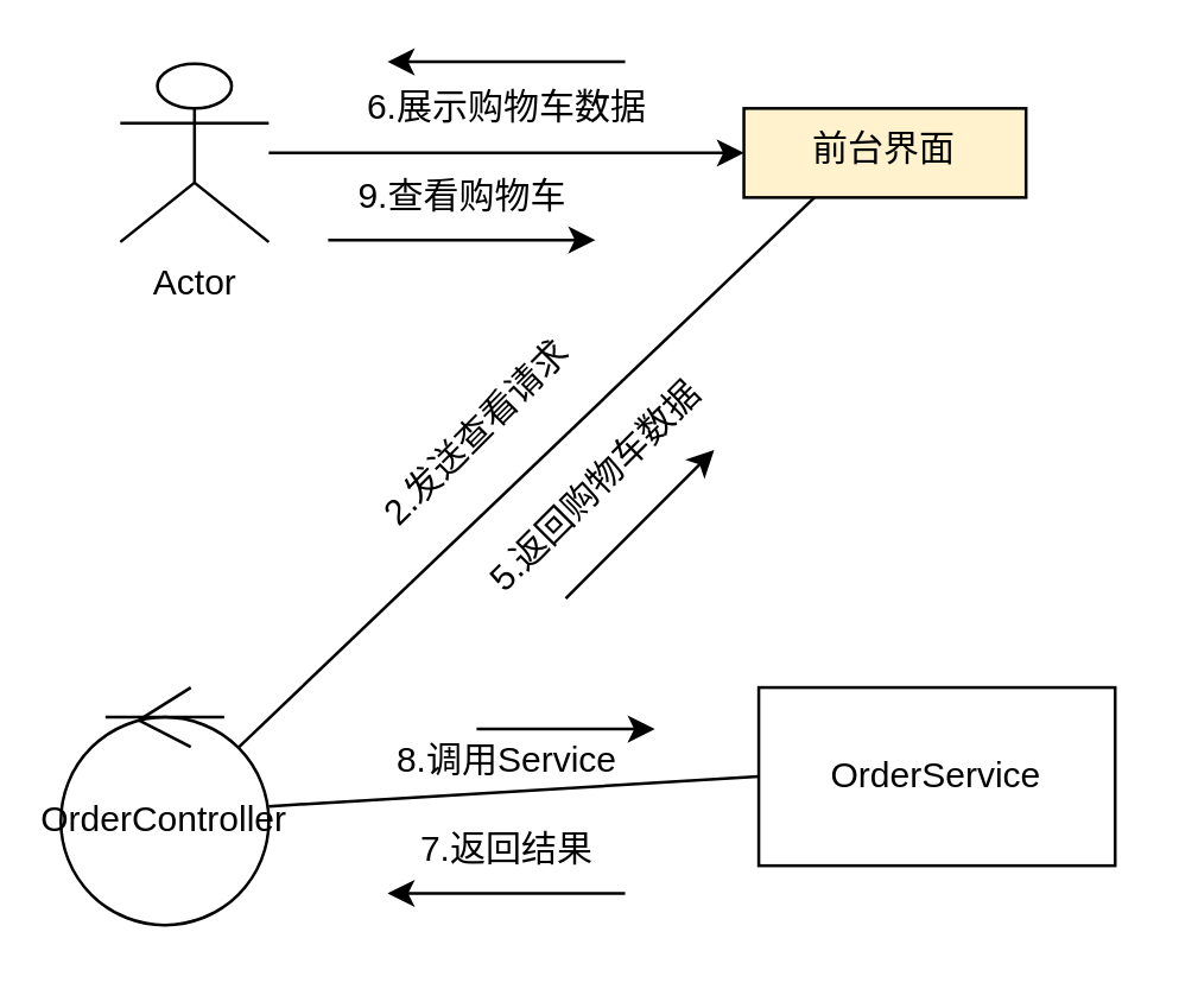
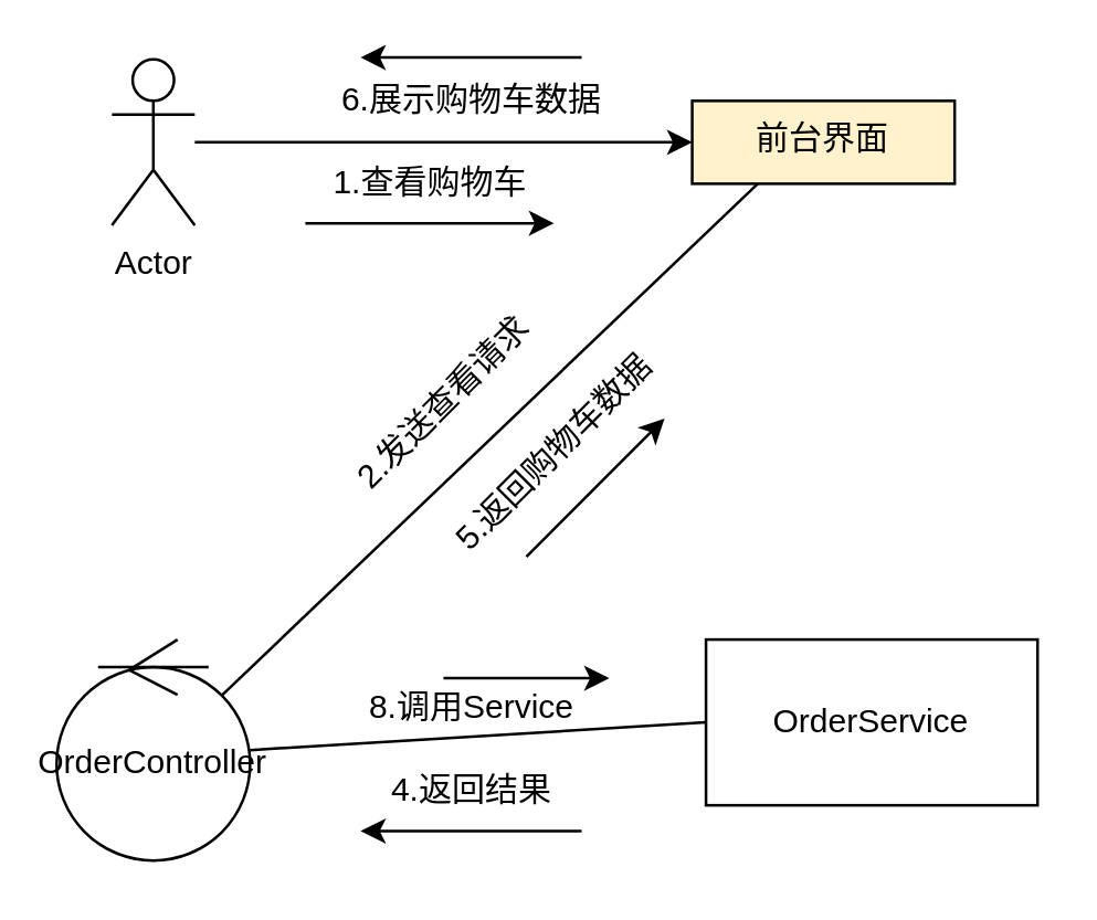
  <mxCell id="0" />
  <mxCell id="1" parent="0" />
- <mxCell id="2" value="Actor" style="shape=umlActor;verticalLabelPosition=bottom;verticalAlign=top;html=1;" vertex="1" parent="1"><mxGeometry x="40" y="21" width="50" height="60" as="geometry" /></mxCell>
+ <mxCell id="2" value="Actor" style="shape=umlActor;verticalLabelPosition=bottom;verticalAlign=top;html=1;" vertex="1" parent="1"><mxGeometry x="40" y="21" width="30" height="60" as="geometry" /></mxCell>
  <mxCell id="3" value="OrderController" style="ellipse;shape=umlControl;whiteSpace=wrap;html=1;" vertex="1" parent="1"><mxGeometry x="20" y="231" width="70" height="80" as="geometry" /></mxCell>
  <mxCell id="4" value="前台界面" style="whiteSpace=wrap;html=1;verticalAlign=top;fillColor=#fff2cc;" vertex="1" parent="1"><mxGeometry x="250" y="36" width="95" height="30" as="geometry" /></mxCell>
  <mxCell id="5" value="8.调用Service" style="text;html=1;align=center;verticalAlign=middle;resizable=0;points=[];autosize=1;strokeColor=none;fillColor=none;" vertex="1" parent="1"><mxGeometry x="120" y="241" width="100" height="30" as="geometry" /></mxCell>
  <mxCell id="6" value="OrderService" style="whiteSpace=wrap;html=1;" vertex="1" parent="1"><mxGeometry x="255" y="231" width="120" height="60" as="geometry" /></mxCell>
- <mxCell id="7" value="7.返回结果" style="text;html=1;align=center;verticalAlign=middle;resizable=0;points=[];autosize=1;strokeColor=none;fillColor=none;" vertex="1" parent="1"><mxGeometry x="130" y="271" width="80" height="30" as="geometry" /></mxCell>
+ <mxCell id="7" value="4.返回结果" style="text;html=1;align=center;verticalAlign=middle;resizable=0;points=[];autosize=1;strokeColor=none;fillColor=none;" vertex="1" parent="1"><mxGeometry x="130" y="271" width="80" height="30" as="geometry" /></mxCell>
  <mxCell id="8" value="" style="line;strokeWidth=1;fillColor=none;align=left;verticalAlign=middle;spacingTop=-1;spacingLeft=3;spacingRight=3;rotatable=0;labelPosition=right;points=[];portConstraint=eastwest;strokeColor=inherit;" vertex="1" parent="1"><mxGeometry x="35" y="237" width="40" height="8" as="geometry" /></mxCell>
  <mxCell id="9" value="" style="endArrow=none;html=1;rounded=0;entryX=0;entryY=0.5;entryDx=0;entryDy=0;" edge="1" parent="1" target="6"><mxGeometry width="50" height="50" relative="1" as="geometry"><mxPoint x="90" y="271" as="sourcePoint" /><mxPoint x="140" y="221" as="targetPoint" /></mxGeometry></mxCell>
  <mxCell id="10" value="" style="endArrow=none;html=1;rounded=0;entryX=0.25;entryY=1;entryDx=0;entryDy=0;" edge="1" parent="1" target="4"><mxGeometry width="50" height="50" relative="1" as="geometry"><mxPoint x="80" y="251" as="sourcePoint" /><mxPoint x="130" y="201" as="targetPoint" /></mxGeometry></mxCell>
  <mxCell id="11" value="" style="endArrow=classic;html=1;rounded=0;entryX=0;entryY=0.5;entryDx=0;entryDy=0;" edge="1" parent="1" source="2" target="4"><mxGeometry width="50" height="50" relative="1" as="geometry"><mxPoint x="70" y="61" as="sourcePoint" /><mxPoint x="120" y="11" as="targetPoint" /></mxGeometry></mxCell>
- <mxCell id="12" value="9.查看购物车" style="text;html=1;align=center;verticalAlign=middle;resizable=0;points=[];autosize=1;strokeColor=none;fillColor=none;" vertex="1" parent="1"><mxGeometry x="110" y="51" width="90" height="30" as="geometry" /></mxCell>
+ <mxCell id="12" value="1.查看购物车" style="text;html=1;align=center;verticalAlign=middle;resizable=0;points=[];autosize=1;strokeColor=none;fillColor=none;" vertex="1" parent="1"><mxGeometry x="110" y="51" width="90" height="30" as="geometry" /></mxCell>
  <mxCell id="13" value="5.返回购物车数据" style="text;html=1;align=center;verticalAlign=middle;resizable=0;points=[];autosize=1;strokeColor=none;fillColor=none;rotation=-45;" vertex="1" parent="1"><mxGeometry x="140" y="149" width="120" height="30" as="geometry" /></mxCell>
  <mxCell id="14" value="" style="endArrow=classic;html=1;rounded=0;" edge="1" parent="1"><mxGeometry width="50" height="50" relative="1" as="geometry"><mxPoint x="110" y="80.31" as="sourcePoint" /><mxPoint x="200" y="80.31" as="targetPoint" /></mxGeometry></mxCell>
  <mxCell id="15" value="" style="endArrow=classic;html=1;rounded=0;" edge="1" parent="1"><mxGeometry width="50" height="50" relative="1" as="geometry"><mxPoint x="160" y="245" as="sourcePoint" /><mxPoint x="220" y="245" as="targetPoint" /></mxGeometry></mxCell>
  <mxCell id="16" value="" style="endArrow=classic;html=1;rounded=0;" edge="1" parent="1"><mxGeometry width="50" height="50" relative="1" as="geometry"><mxPoint x="180" y="300.31" as="sourcePoint" /><mxPoint x="130" y="300.31" as="targetPoint" /><Array as="points"><mxPoint x="210" y="300.31" /></Array></mxGeometry></mxCell>
  <mxCell id="17" value="" style="endArrow=classic;html=1;rounded=0;" edge="1" parent="1"><mxGeometry width="50" height="50" relative="1" as="geometry"><mxPoint x="190" y="201" as="sourcePoint" /><mxPoint x="240" y="151" as="targetPoint" /></mxGeometry></mxCell>
  <mxCell id="18" value="6.展示购物车数据" style="text;html=1;align=center;verticalAlign=middle;resizable=0;points=[];autosize=1;strokeColor=none;fillColor=none;rotation=0;" vertex="1" parent="1"><mxGeometry x="110" y="21" width="120" height="30" as="geometry" /></mxCell>
  <mxCell id="19" value="" style="endArrow=classic;html=1;rounded=0;" edge="1" parent="1"><mxGeometry width="50" height="50" relative="1" as="geometry"><mxPoint x="210" y="20.31" as="sourcePoint" /><mxPoint x="130" y="20.31" as="targetPoint" /></mxGeometry></mxCell>
  <mxCell id="20" value="2.发送查看请求" style="text;html=1;align=center;verticalAlign=middle;resizable=0;points=[];autosize=1;strokeColor=none;fillColor=none;rotation=-45;" vertex="1" parent="1"><mxGeometry x="105" y="131" width="110" height="30" as="geometry" /></mxCell>
